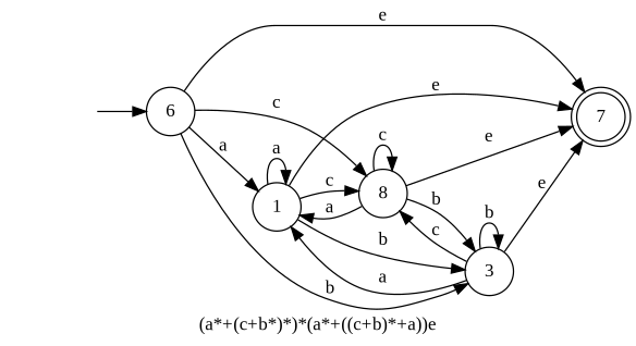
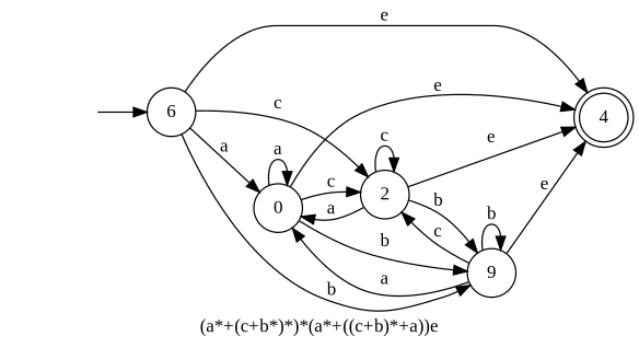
  digraph {
    fontname="Liberation Serif"
    label="(a*+(c+b*)*)*(a*+((c+b)*+a))e"
    rankdir=LR
    node [fontname="Liberation Serif" shape=circle]
    edge [fontname="Liberation Serif"]
-   4 [shape=doublecircle label=7]
+   4 [shape=doublecircle]
    __I__ [style=invis width=0]
    n3 [label=6]
-   1
-   2 [label=8]
-   3
+   1 [label=0]
+   2
+   3 [label=9]
    __I__ -> n3
    n3 -> 4 [label=e]
    n3 -> 1 [label=a]
    n3 -> 2 [label=c]
    n3 -> 3 [label=b]
    1 -> 4 [label=e]
    1 -> 1 [label=a]
    1 -> 2 [label=c]
    1 -> 3 [label=b]
    2 -> 4 [label=e]
    2 -> 1 [label=a]
    2 -> 2 [label=c]
    2 -> 3 [label=b]
    3 -> 4 [label=e]
    3 -> 1 [label=a]
    3 -> 2 [label=c]
    3 -> 3 [label=b]
  }
